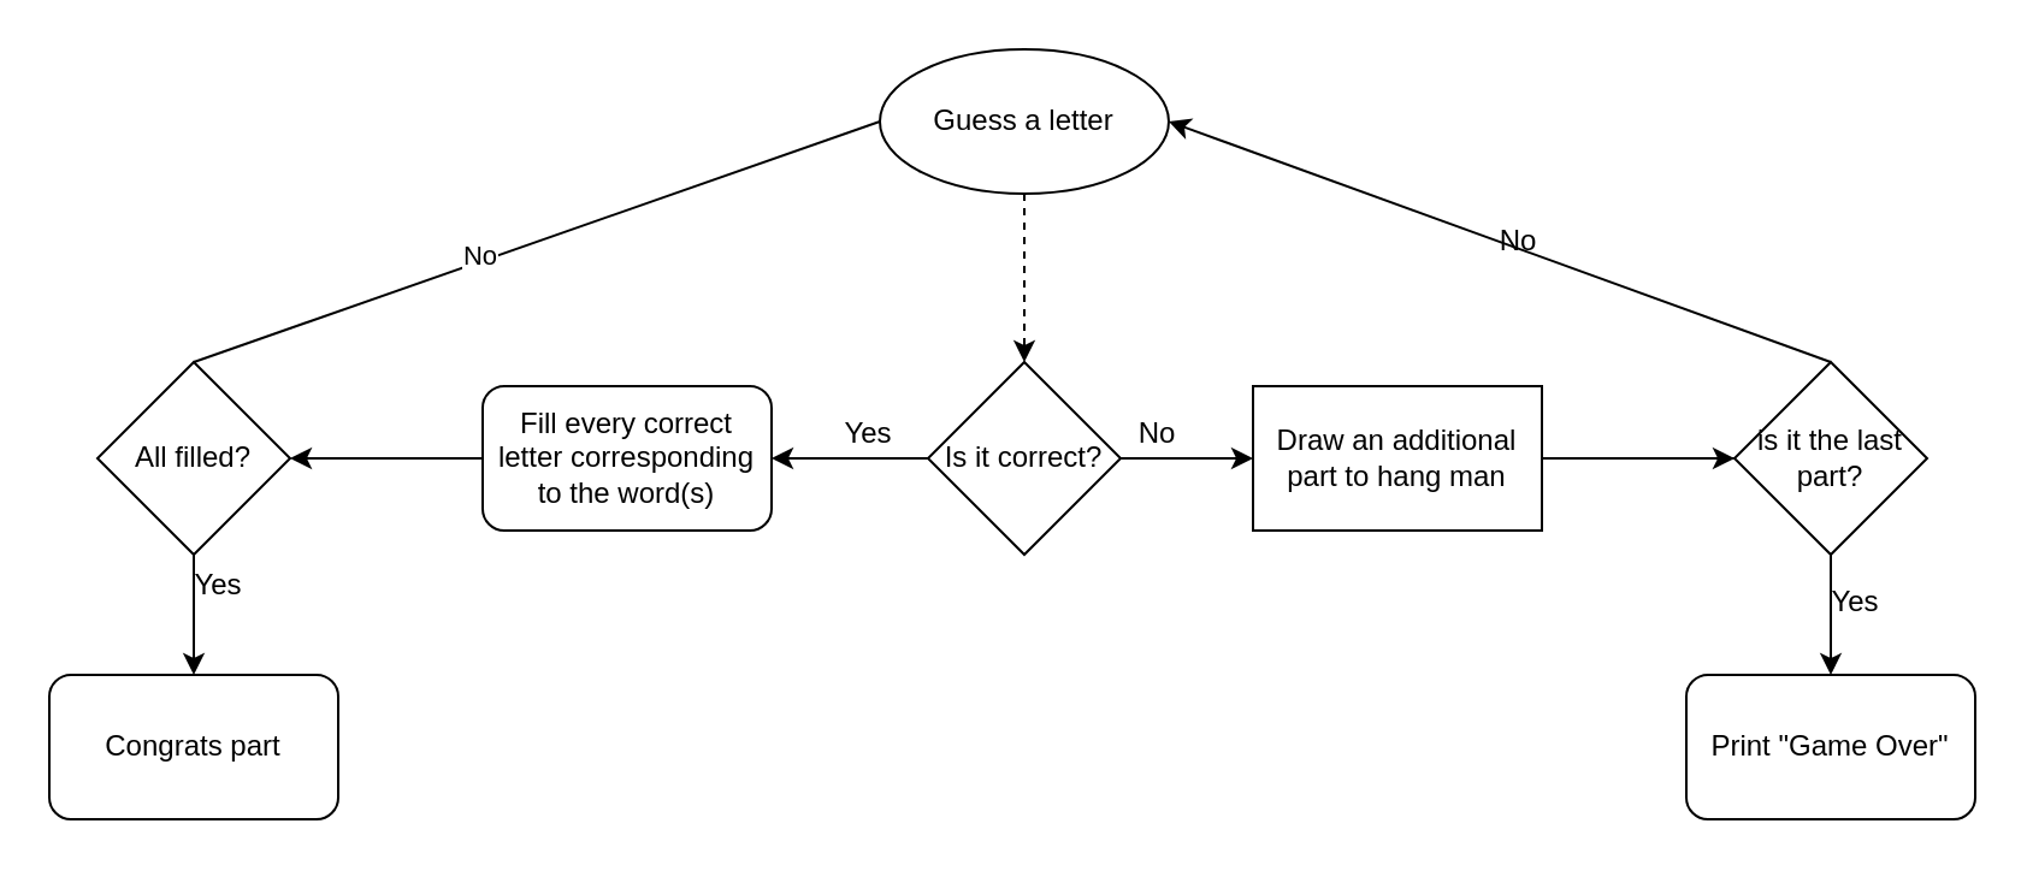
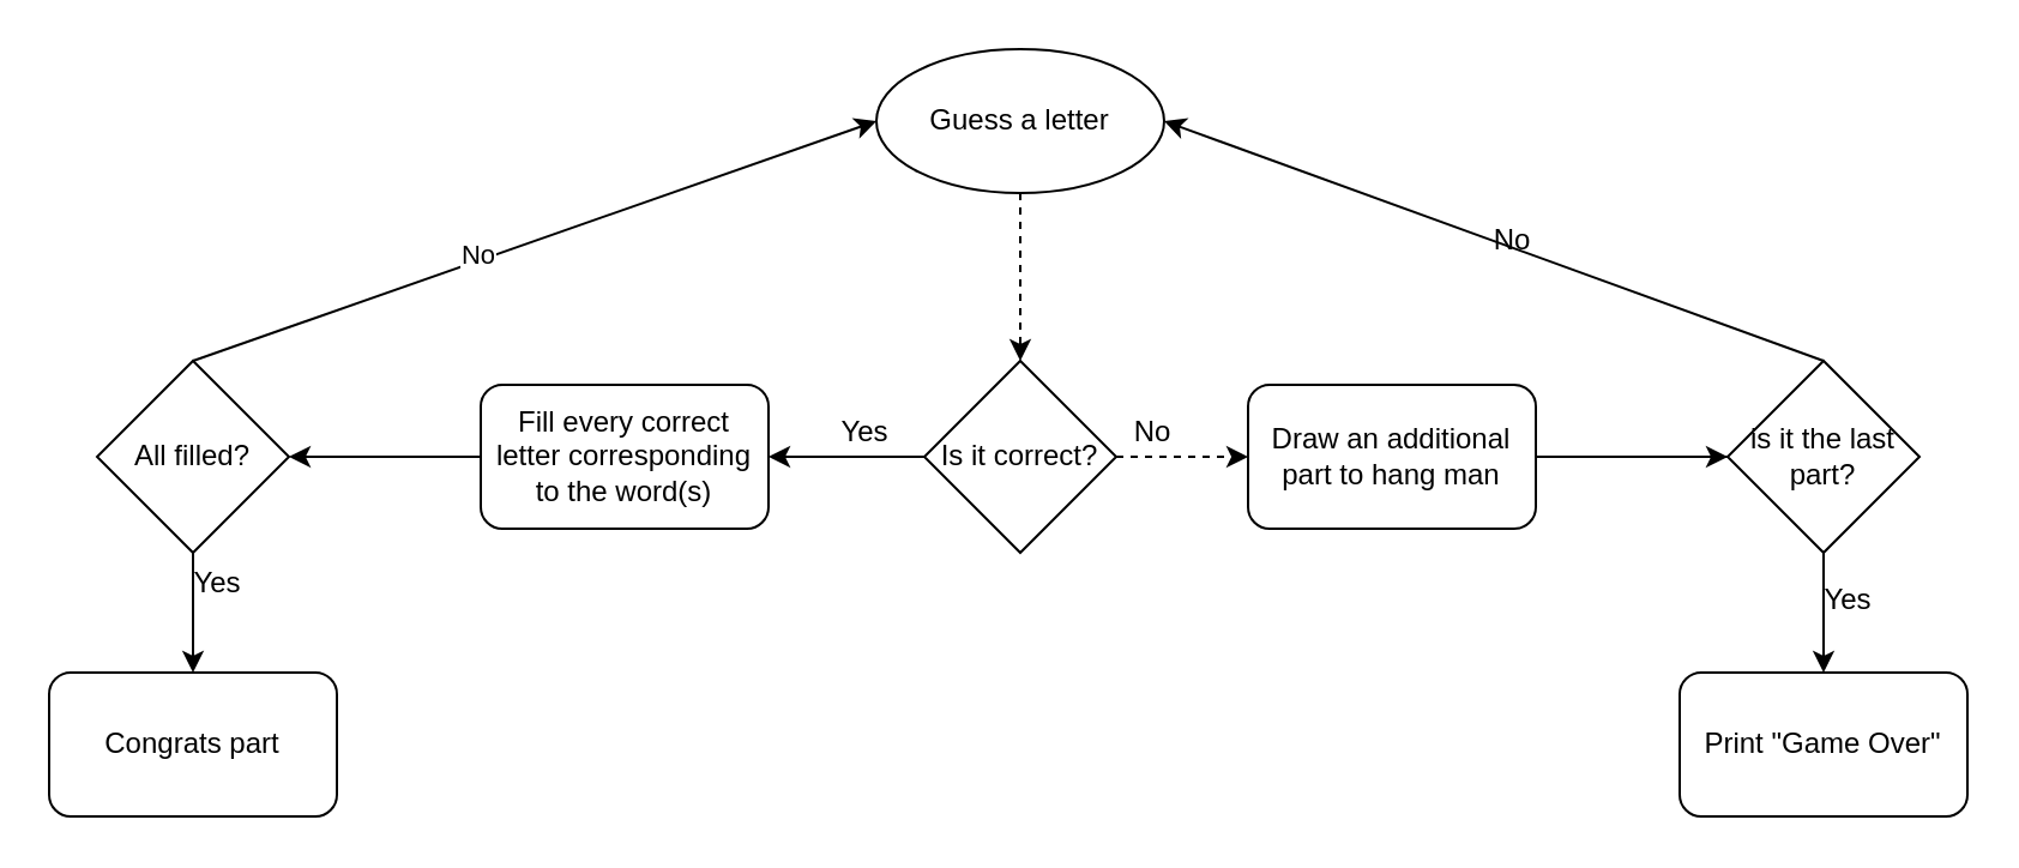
  <mxCell id="0" />
  <mxCell id="1" parent="0" />
  <mxCell id="2" value="" style="edgeStyle=orthogonalEdgeStyle;rounded=0;orthogonalLoop=1;jettySize=auto;html=1;dashed=1;" edge="1" parent="1" source="3" target="6"><mxGeometry relative="1" as="geometry" /></mxCell>
  <mxCell id="3" value="Guess a letter" style="ellipse;whiteSpace=wrap;html=1;" vertex="1" parent="1"><mxGeometry x="365" y="20" width="120" height="60" as="geometry" /></mxCell>
  <mxCell id="4" value="" style="edgeStyle=orthogonalEdgeStyle;rounded=0;orthogonalLoop=1;jettySize=auto;html=1;" edge="1" parent="1" source="6" target="7"><mxGeometry relative="1" as="geometry" /></mxCell>
- <mxCell id="5" value="" style="edgeStyle=orthogonalEdgeStyle;rounded=0;orthogonalLoop=1;jettySize=auto;html=1;" edge="1" parent="1" source="6" target="20"><mxGeometry relative="1" as="geometry" /></mxCell>
+ <mxCell id="5" value="" style="edgeStyle=orthogonalEdgeStyle;rounded=0;orthogonalLoop=1;jettySize=auto;html=1;dashed=1;" edge="1" parent="1" source="6" target="20"><mxGeometry relative="1" as="geometry" /></mxCell>
  <mxCell id="6" value="Is it correct?" style="rhombus;whiteSpace=wrap;html=1;" vertex="1" parent="1"><mxGeometry x="385" y="150" width="80" height="80" as="geometry" /></mxCell>
  <mxCell id="7" value="Fill every correct letter corresponding to the word(s)" style="rounded=1;whiteSpace=wrap;html=1;" vertex="1" parent="1"><mxGeometry x="200" y="160" width="120" height="60" as="geometry" /></mxCell>
  <mxCell id="8" value="All filled?" style="rhombus;whiteSpace=wrap;html=1;" vertex="1" parent="1"><mxGeometry x="40" y="150" width="80" height="80" as="geometry" /></mxCell>
  <mxCell id="9" value="Congrats part" style="rounded=1;whiteSpace=wrap;html=1;" vertex="1" parent="1"><mxGeometry x="20" y="280" width="120" height="60" as="geometry" /></mxCell>
  <mxCell id="10" value="" style="endArrow=classic;html=1;rounded=0;exitX=0.5;exitY=1;exitDx=0;exitDy=0;entryX=0.5;entryY=0;entryDx=0;entryDy=0;" edge="1" parent="1" source="8" target="9"><mxGeometry width="50" height="50" relative="1" as="geometry"><mxPoint x="400" y="360" as="sourcePoint" /><mxPoint x="450" y="310" as="targetPoint" /></mxGeometry></mxCell>
- <mxCell id="11" value="" style="endArrow=none;html=1;rounded=0;exitX=0.5;exitY=0;exitDx=0;exitDy=0;entryX=0;entryY=0.5;entryDx=0;entryDy=0;" edge="1" parent="1" source="8" target="3"><mxGeometry width="50" height="50" relative="1" as="geometry"><mxPoint x="400" y="360" as="sourcePoint" /><mxPoint x="360" y="50" as="targetPoint" /></mxGeometry></mxCell>
+ <mxCell id="11" value="" style="endArrow=classic;html=1;rounded=0;exitX=0.5;exitY=0;exitDx=0;exitDy=0;entryX=0;entryY=0.5;entryDx=0;entryDy=0;" edge="1" parent="1" source="8" target="3"><mxGeometry width="50" height="50" relative="1" as="geometry"><mxPoint x="400" y="360" as="sourcePoint" /><mxPoint x="360" y="50" as="targetPoint" /></mxGeometry></mxCell>
  <mxCell id="12" value="No" style="edgeLabel;html=1;align=center;verticalAlign=middle;resizable=0;points=[];" vertex="1" connectable="0" parent="11"><mxGeometry x="-0.157" y="3" relative="1" as="geometry"><mxPoint as="offset" /></mxGeometry></mxCell>
  <mxCell id="13" value="" style="endArrow=classic;html=1;rounded=0;exitX=0;exitY=0.5;exitDx=0;exitDy=0;entryX=1;entryY=0.5;entryDx=0;entryDy=0;" edge="1" parent="1" source="7" target="8"><mxGeometry width="50" height="50" relative="1" as="geometry"><mxPoint x="400" y="360" as="sourcePoint" /><mxPoint x="450" y="310" as="targetPoint" /></mxGeometry></mxCell>
  <mxCell id="14" value="Yes" style="text;html=1;align=center;verticalAlign=middle;resizable=0;points=[];autosize=1;strokeColor=none;fillColor=none;" vertex="1" parent="1"><mxGeometry x="340" y="170" width="40" height="20" as="geometry" /></mxCell>
  <mxCell id="15" value="" style="edgeStyle=orthogonalEdgeStyle;rounded=0;orthogonalLoop=1;jettySize=auto;html=1;" edge="1" parent="1" source="20" target="23"><mxGeometry relative="1" as="geometry" /></mxCell>
  <mxCell id="16" value="No" style="text;html=1;align=center;verticalAlign=middle;resizable=0;points=[];autosize=1;strokeColor=none;fillColor=none;" vertex="1" parent="1"><mxGeometry x="465" y="170" width="30" height="20" as="geometry" /></mxCell>
  <mxCell id="17" value="" style="edgeStyle=orthogonalEdgeStyle;rounded=0;orthogonalLoop=1;jettySize=auto;html=1;startArrow=none;" edge="1" parent="1" source="23" target="18"><mxGeometry relative="1" as="geometry" /></mxCell>
  <mxCell id="18" value="Print &quot;Game Over&quot;" style="rounded=1;whiteSpace=wrap;html=1;" vertex="1" parent="1"><mxGeometry x="700" y="280" width="120" height="60" as="geometry" /></mxCell>
  <mxCell id="19" value="Yes" style="text;html=1;align=center;verticalAlign=middle;resizable=0;points=[];autosize=1;strokeColor=none;fillColor=none;" vertex="1" parent="1"><mxGeometry x="750" y="240" width="40" height="20" as="geometry" /></mxCell>
- <mxCell id="20" value="Draw an additional part to hang man" style="whiteSpace=wrap;html=1;rounded=0;" vertex="1" parent="1"><mxGeometry x="520" y="160" width="120" height="60" as="geometry" /></mxCell>
+ <mxCell id="20" value="Draw an additional part to hang man" style="rounded=1;whiteSpace=wrap;html=1;" vertex="1" parent="1"><mxGeometry x="520" y="160" width="120" height="60" as="geometry" /></mxCell>
  <mxCell id="21" value="" style="edgeStyle=orthogonalEdgeStyle;rounded=0;orthogonalLoop=1;jettySize=auto;html=1;endArrow=none;" edge="1" parent="1" source="23" target="20"><mxGeometry relative="1" as="geometry"><mxPoint x="740" y="190" as="sourcePoint" /><mxPoint x="580" y="430" as="targetPoint" /></mxGeometry></mxCell>
  <mxCell id="22" value="" style="endArrow=classic;html=1;rounded=0;exitX=0.5;exitY=0;exitDx=0;exitDy=0;entryX=1;entryY=0.5;entryDx=0;entryDy=0;" edge="1" parent="1" source="23" target="3"><mxGeometry width="50" height="50" relative="1" as="geometry"><mxPoint x="400" y="360" as="sourcePoint" /><mxPoint x="450" y="310" as="targetPoint" /></mxGeometry></mxCell>
  <mxCell id="23" value="is it the last part?" style="rhombus;whiteSpace=wrap;html=1;" vertex="1" parent="1"><mxGeometry x="720" y="150" width="80" height="80" as="geometry" /></mxCell>
  <mxCell id="24" value="" style="edgeStyle=orthogonalEdgeStyle;rounded=0;orthogonalLoop=1;jettySize=auto;html=1;startArrow=none;endArrow=none;" edge="1" parent="1" source="20" target="23"><mxGeometry relative="1" as="geometry"><mxPoint x="640" y="190" as="sourcePoint" /><mxPoint x="780" y="280" as="targetPoint" /></mxGeometry></mxCell>
  <mxCell id="25" value="&lt;div&gt;Yes&lt;/div&gt;&lt;div&gt;&lt;br&gt;&lt;/div&gt;" style="text;html=1;align=center;verticalAlign=middle;resizable=0;points=[];autosize=1;strokeColor=none;fillColor=none;" vertex="1" parent="1"><mxGeometry x="70" y="235" width="40" height="30" as="geometry" /></mxCell>
  <mxCell id="26" value="No" style="text;html=1;align=center;verticalAlign=middle;resizable=0;points=[];autosize=1;strokeColor=none;fillColor=none;" vertex="1" parent="1"><mxGeometry x="615" y="90" width="30" height="20" as="geometry" /></mxCell>
